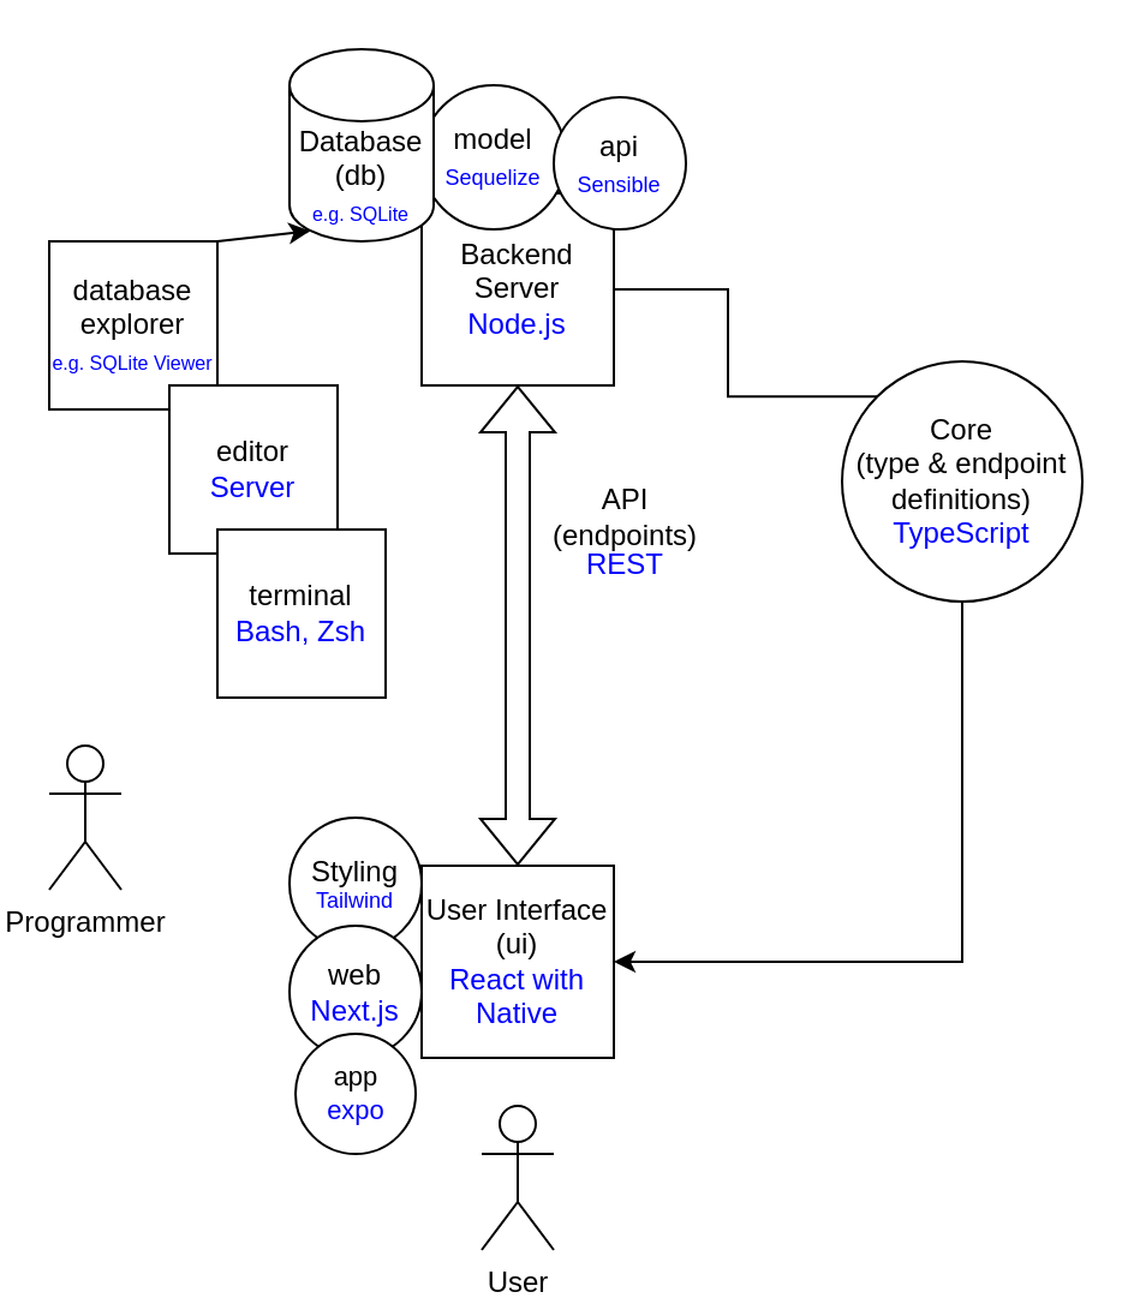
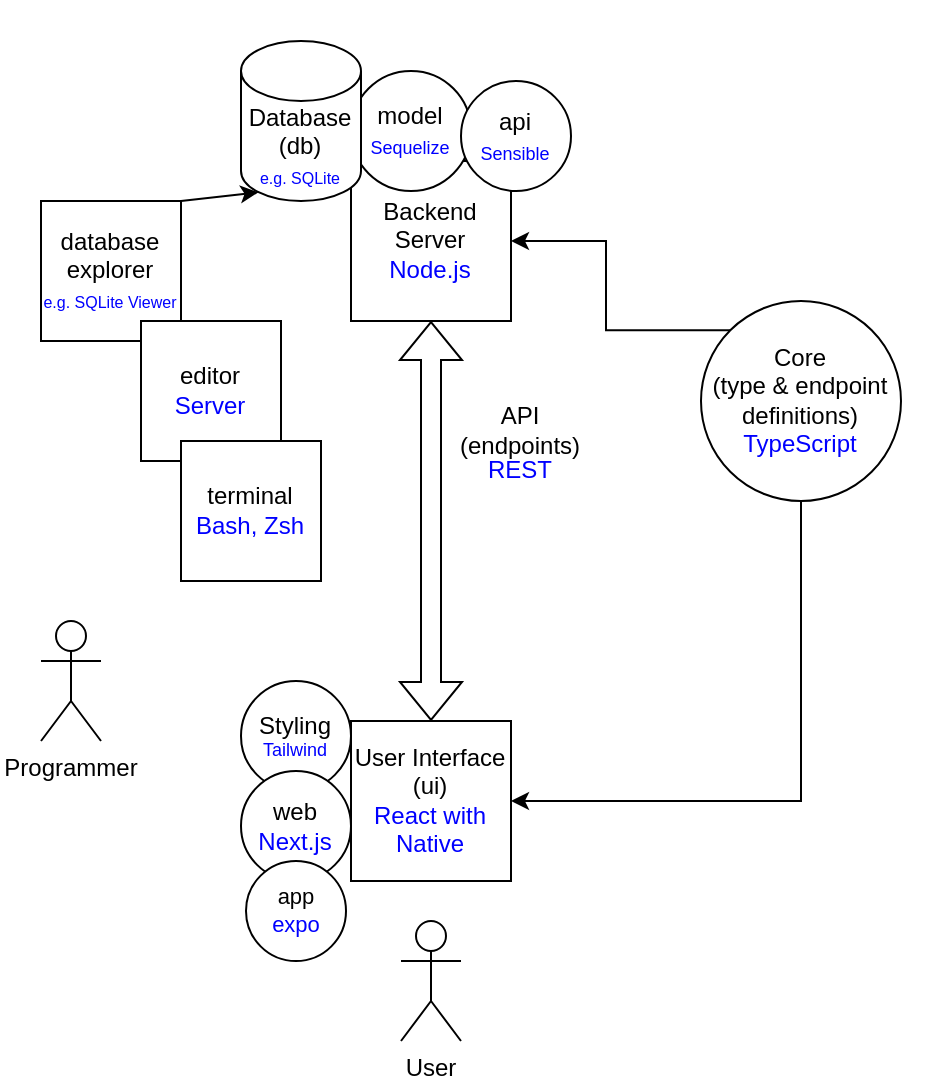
  <mxCell id="0" />
  <mxCell id="1" parent="0" />
  <mxCell id="2" value="User" style="shape=umlActor;verticalLabelPosition=bottom;verticalAlign=top;html=1;outlineConnect=0;" parent="1" vertex="1"><mxGeometry x="200" y="460" width="30" height="60" as="geometry" /></mxCell>
  <mxCell id="3" value="Backend&lt;br&gt;Server&lt;br&gt;&lt;font color=&quot;#0000ff&quot;&gt;Node.js&lt;/font&gt;" style="whiteSpace=wrap;html=1;aspect=fixed;" vertex="1" parent="1"><mxGeometry x="175" y="80" width="80" height="80" as="geometry" /></mxCell>
  <mxCell id="4" value="User Interface (ui)&lt;br&gt;&lt;font color=&quot;#0000ff&quot;&gt;React with Native&lt;/font&gt;" style="whiteSpace=wrap;html=1;aspect=fixed;" vertex="1" parent="1"><mxGeometry x="175" y="360" width="80" height="80" as="geometry" /></mxCell>
  <mxCell id="5" value="" style="shape=flexArrow;endArrow=classic;startArrow=classic;html=1;rounded=0;entryX=0.5;entryY=1;entryDx=0;entryDy=0;exitX=0.5;exitY=0;exitDx=0;exitDy=0;" edge="1" parent="1" source="4" target="3"><mxGeometry width="100" height="100" relative="1" as="geometry"><mxPoint x="-50" y="310" as="sourcePoint" /><mxPoint x="50" y="210" as="targetPoint" /></mxGeometry></mxCell>
  <mxCell id="6" value="API (endpoints)" style="text;html=1;strokeColor=none;fillColor=none;align=center;verticalAlign=middle;whiteSpace=wrap;rounded=0;" vertex="1" parent="1"><mxGeometry x="230" y="200" width="60" height="30" as="geometry" /></mxCell>
- <mxCell id="7" style="edgeStyle=orthogonalEdgeStyle;rounded=0;orthogonalLoop=1;jettySize=auto;html=1;exitX=0;exitY=0;exitDx=0;exitDy=0;entryX=1;entryY=0.5;entryDx=0;entryDy=0;endArrow=none;" edge="1" parent="1" source="9" target="3"><mxGeometry relative="1" as="geometry" /></mxCell>
+ <mxCell id="7" style="edgeStyle=orthogonalEdgeStyle;rounded=0;orthogonalLoop=1;jettySize=auto;html=1;exitX=0;exitY=0;exitDx=0;exitDy=0;entryX=1;entryY=0.5;entryDx=0;entryDy=0;" edge="1" parent="1" source="9" target="3"><mxGeometry relative="1" as="geometry" /></mxCell>
  <mxCell id="8" style="edgeStyle=orthogonalEdgeStyle;rounded=0;orthogonalLoop=1;jettySize=auto;html=1;exitX=0.5;exitY=1;exitDx=0;exitDy=0;entryX=1;entryY=0.5;entryDx=0;entryDy=0;" edge="1" parent="1" source="9" target="4"><mxGeometry relative="1" as="geometry" /></mxCell>
  <mxCell id="9" value="Core &lt;br&gt;(type &amp;amp; endpoint definitions)&lt;br&gt;&lt;font color=&quot;#0000ff&quot;&gt;TypeScript&lt;/font&gt;" style="ellipse;whiteSpace=wrap;html=1;aspect=fixed;" vertex="1" parent="1"><mxGeometry x="350" y="150" width="100" height="100" as="geometry" /></mxCell>
  <mxCell id="10" value="model&lt;br&gt;&lt;font style=&quot;font-size: 9px;&quot; color=&quot;#0000ff&quot;&gt;Sequelize&lt;/font&gt;" style="ellipse;whiteSpace=wrap;html=1;aspect=fixed;" vertex="1" parent="1"><mxGeometry x="175" y="35" width="60" height="60" as="geometry" /></mxCell>
  <mxCell id="11" value="api&lt;br&gt;&lt;font style=&quot;font-size: 9px;&quot; color=&quot;#0000ff&quot;&gt;Sensible&lt;/font&gt;" style="ellipse;whiteSpace=wrap;html=1;aspect=fixed;" vertex="1" parent="1"><mxGeometry x="230" y="40" width="55" height="55" as="geometry" /></mxCell>
  <mxCell id="12" value="Database (db) &lt;br&gt;&lt;font style=&quot;font-size: 8px;&quot; color=&quot;#0000ff&quot;&gt;e.g. SQLite&lt;/font&gt;" style="shape=cylinder3;whiteSpace=wrap;html=1;boundedLbl=1;backgroundOutline=1;size=15;" vertex="1" parent="1"><mxGeometry x="120" width="60" height="80" as="geometry" y="20" /></mxCell>
  <mxCell id="13" value="Programmer" style="shape=umlActor;verticalLabelPosition=bottom;verticalAlign=top;html=1;outlineConnect=0;" vertex="1" parent="1"><mxGeometry x="20" y="310" width="30" height="60" as="geometry" /></mxCell>
  <mxCell id="14" style="rounded=0;orthogonalLoop=1;jettySize=auto;html=1;exitX=1;exitY=0;exitDx=0;exitDy=0;entryX=0.145;entryY=1;entryDx=0;entryDy=-4.35;entryPerimeter=0;" edge="1" parent="1" source="15" target="12"><mxGeometry relative="1" as="geometry" /></mxCell>
  <mxCell id="15" value="database explorer&lt;br&gt;&lt;font style=&quot;font-size: 8px;&quot;&gt;&lt;font style=&quot;font-size: 8px;&quot; color=&quot;#0000ff&quot;&gt;e.g.&lt;/font&gt; &lt;font style=&quot;font-size: 8px;&quot; color=&quot;#0000ff&quot;&gt;SQLite Viewer&lt;/font&gt;&lt;/font&gt;" style="whiteSpace=wrap;html=1;aspect=fixed;" vertex="1" parent="1"><mxGeometry x="20" y="100" width="70" height="70" as="geometry" /></mxCell>
  <mxCell id="16" value="editor&lt;br&gt;&lt;font color=&quot;#0000ff&quot;&gt;Server&lt;/font&gt;" style="whiteSpace=wrap;html=1;aspect=fixed;" vertex="1" parent="1"><mxGeometry x="70" y="160" width="70" height="70" as="geometry" /></mxCell>
  <mxCell id="17" value="terminal&lt;br&gt;&lt;font color=&quot;#0000ff&quot;&gt;Bash, Zsh&lt;/font&gt;" style="whiteSpace=wrap;html=1;aspect=fixed;" vertex="1" parent="1"><mxGeometry x="90" y="220" width="70" height="70" as="geometry" /></mxCell>
  <mxCell id="18" value="&lt;font color=&quot;#0000ff&quot;&gt;REST&lt;/font&gt;" style="text;html=1;strokeColor=none;fillColor=none;align=center;verticalAlign=middle;whiteSpace=wrap;rounded=0;" vertex="1" parent="1"><mxGeometry x="230" y="220" width="60" height="30" as="geometry" /></mxCell>
  <mxCell id="19" value="&lt;font color=&quot;#000000&quot; style=&quot;font-size: 12px;&quot;&gt;Styling&lt;/font&gt;&lt;br&gt;Tailwind" style="ellipse;whiteSpace=wrap;html=1;aspect=fixed;fontSize=9;fontColor=#0000FF;" vertex="1" parent="1"><mxGeometry x="120" y="340" width="55" height="55" as="geometry" /></mxCell>
  <mxCell id="20" value="web&lt;br style=&quot;font-size: 11px;&quot;&gt;&lt;font color=&quot;#0000ff&quot;&gt;Next.js&lt;/font&gt;" style="ellipse;whiteSpace=wrap;html=1;aspect=fixed;fontSize=12;fontColor=#000000;" vertex="1" parent="1"><mxGeometry x="120" y="385" width="55" height="55" as="geometry" /></mxCell>
  <mxCell id="21" value="&lt;font color=&quot;#000000&quot;&gt;app&lt;/font&gt;&lt;br&gt;expo" style="ellipse;whiteSpace=wrap;html=1;aspect=fixed;fontSize=11;fontColor=#0000FF;" vertex="1" parent="1"><mxGeometry x="122.5" y="430" width="50" height="50" as="geometry" /></mxCell>
